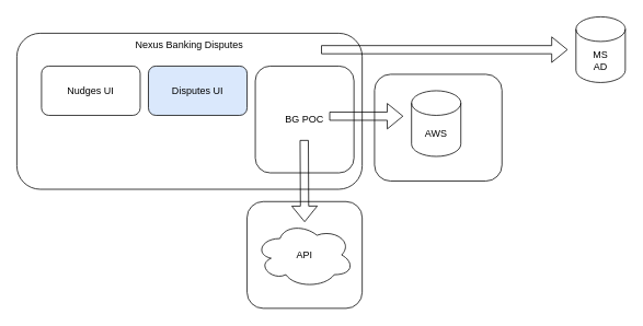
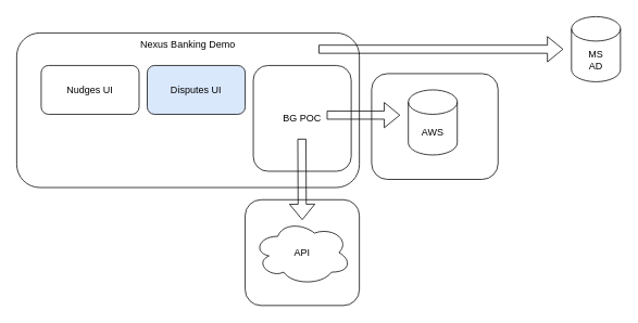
  <mxCell id="0" />
  <mxCell id="1" parent="0" />
  <mxCell id="2" value="" style="rounded=1;whiteSpace=wrap;html=1;" vertex="1" parent="1"><mxGeometry x="455" y="90" width="155" height="130" as="geometry" /></mxCell>
  <mxCell id="3" value="" style="rounded=1;whiteSpace=wrap;html=1;" vertex="1" parent="1"><mxGeometry x="300" y="245" width="140" height="130" as="geometry" /></mxCell>
- <mxCell id="4" value="Nexus Banking Disputes" style="rounded=1;whiteSpace=wrap;html=1;verticalAlign=top;" vertex="1" parent="1"><mxGeometry x="20" y="40" width="420" height="190" as="geometry" /></mxCell>
+ <mxCell id="4" value="Nexus Banking Demo" style="rounded=1;whiteSpace=wrap;html=1;verticalAlign=top;" vertex="1" parent="1"><mxGeometry x="20" y="40" width="420" height="190" as="geometry" /></mxCell>
  <mxCell id="5" value="BG POC" style="rounded=1;whiteSpace=wrap;html=1;" vertex="1" parent="1"><mxGeometry x="310" y="80" width="120" height="130" as="geometry" /></mxCell>
  <mxCell id="6" value="" style="shape=flexArrow;endArrow=classic;html=1;" edge="1" parent="1"><mxGeometry width="50" height="50" relative="1" as="geometry"><mxPoint x="400" y="141" as="sourcePoint" /><mxPoint x="490" y="141" as="targetPoint" /></mxGeometry></mxCell>
  <mxCell id="7" value="" style="shape=flexArrow;endArrow=classic;html=1;" edge="1" parent="1"><mxGeometry width="50" height="50" relative="1" as="geometry"><mxPoint x="390" y="60" as="sourcePoint" /><mxPoint x="690" y="60" as="targetPoint" /></mxGeometry></mxCell>
  <mxCell id="8" value="AWS" style="shape=cylinder3;whiteSpace=wrap;html=1;boundedLbl=1;backgroundOutline=1;size=15;" vertex="1" parent="1"><mxGeometry x="500" y="110" width="60" height="80" as="geometry" /></mxCell>
  <mxCell id="9" value="MS&lt;br&gt;AD" style="shape=cylinder3;whiteSpace=wrap;html=1;boundedLbl=1;backgroundOutline=1;size=15;" vertex="1" parent="1"><mxGeometry x="700" y="20" width="60" height="80" as="geometry" /></mxCell>
  <mxCell id="10" value="" style="shape=flexArrow;endArrow=classic;html=1;" edge="1" parent="1"><mxGeometry width="50" height="50" relative="1" as="geometry"><mxPoint x="369.5" y="170" as="sourcePoint" /><mxPoint x="370" y="270" as="targetPoint" /></mxGeometry></mxCell>
  <mxCell id="11" value="API" style="ellipse;shape=cloud;whiteSpace=wrap;html=1;" vertex="1" parent="1"><mxGeometry x="310" y="270" width="120" height="80" as="geometry" /></mxCell>
  <mxCell id="12" value="Disputes UI" style="rounded=1;whiteSpace=wrap;html=1;fillColor=#dae8fc;" vertex="1" parent="1"><mxGeometry x="180" y="80" width="120" height="60" as="geometry" /></mxCell>
  <mxCell id="13" value="Nudges UI" style="rounded=1;whiteSpace=wrap;html=1;" vertex="1" parent="1"><mxGeometry x="50" y="80" width="120" height="60" as="geometry" /></mxCell>
